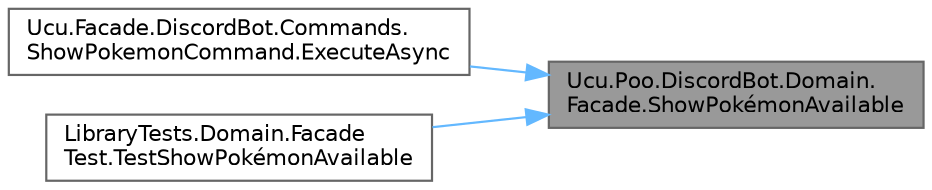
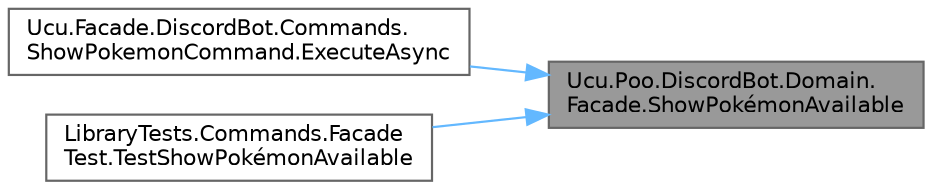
  digraph {
    rankdir=RL
    node [color=grey40 fillcolor=white fontname=Helvetica fontsize=10 shape=box style=filled]
    edge [color=steelblue1 dir=back fontname=Helvetica fontsize=10 labelfontname=Helvetica labelfontsize=10 style=solid]
    n1 [color=gray40 fillcolor=grey60 fontcolor=black height=0.2 label="Ucu.Poo.DiscordBot.Domain.\lFacade.ShowPokémonAvailable" width=0.4]
    n2 [height=0.2 label="Ucu.Facade.DiscordBot.Commands.\lShowPokemonCommand.ExecuteAsync" width=0.4]
-   n3 [height=0.2 label="LibraryTests.Domain.Facade\lTest.TestShowPokémonAvailable" width=0.4]
+   n3 [height=0.2 label="LibraryTests.Commands.Facade\lTest.TestShowPokémonAvailable" width=0.4]
    n1 -> n2
    n1 -> n3
  }
